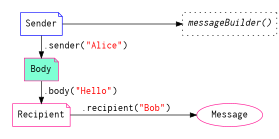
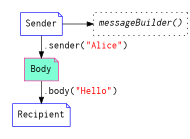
  digraph {
    fontname=courier
    rankdir=LR
    node [color=blue fillcolor=white fontname=courier fontsize=16 shape=note style=filled]
    edge [constraint=false fontname=courier fontsize=16]
    Sender
    Body [color=deeppink fillcolor=aquamarine]
-   Recipient [color=deeppink]
+   Recipient
    n4 [label=<<I>messageBuilder()</I>> shape=box style=dotted color="" fillcolor=""]
-   Message [color=deeppink shape=ellipse]
    subgraph cluster_1 {
      color=white
      style=filled
      Sender
      Body
      Recipient
    }
    Sender -> Body [label=<&nbsp;&nbsp;&nbsp;                 .sender(<FONT color="red">"Alice"</FONT>)>]
    Sender -> n4 [constraint=""]
    Body -> Recipient [label=<&nbsp;&nbsp;&nbsp;               .body(<FONT color="red">"Hello"</FONT>)>]
-   Recipient -> Message [constraint=true label=<.recipient(<FONT color="red">"Bob"</FONT>)>]
  }
